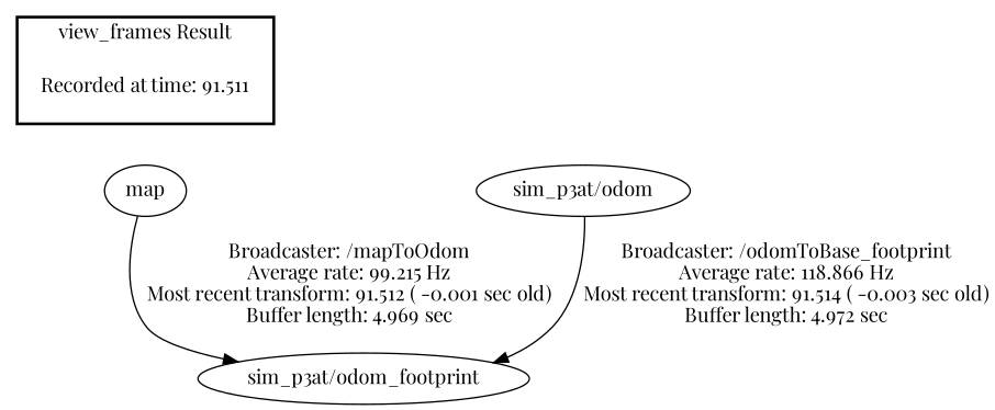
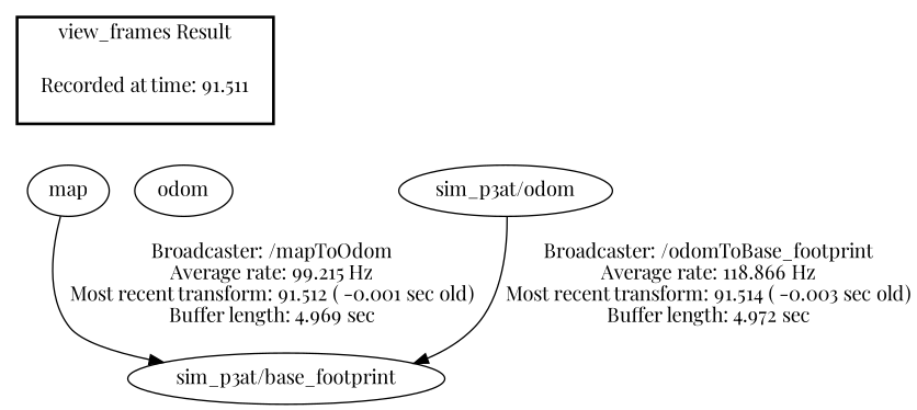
  digraph {
    fontname="Playfair Display"
    node [fontname="Playfair Display"]
    edge [fontname="Playfair Display"]
    "Recorded at time: 91.511" [shape=plaintext]
    map
+   odom
    "sim_p3at/odom"
-   "sim_p3at/base_footprint" [label="sim_p3at/odom_footprint"]
+   "sim_p3at/base_footprint"
    subgraph cluster_1 {
      color=black
      label="view_frames Result"
      style=bold
      "Recorded at time: 91.511"
    }
    "Recorded at time: 91.511" -> map [style=invis]
+   "Recorded at time: 91.511" -> odom [style=invis]
    map -> "sim_p3at/base_footprint" [label="Broadcaster: /mapToOdom\nAverage rate: 99.215 Hz\nMost recent transform: 91.512 ( -0.001 sec old)\nBuffer length: 4.969 sec\n"]
    "sim_p3at/odom" -> "sim_p3at/base_footprint" [label="Broadcaster: /odomToBase_footprint\nAverage rate: 118.866 Hz\nMost recent transform: 91.514 ( -0.003 sec old)\nBuffer length: 4.972 sec\n"]
  }
